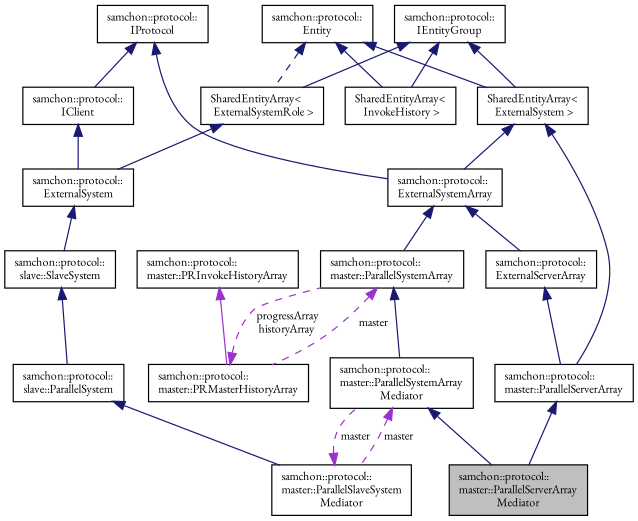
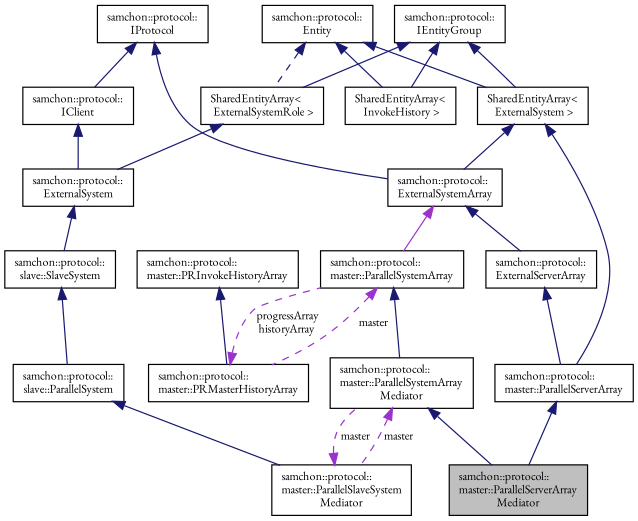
  digraph {
    fontname="EB Garamond"
    rankdir=TB
    node [color=black fillcolor=white fontname="EB Garamond" fontsize=10 shape=record style=filled]
    edge [color=midnightblue dir=back fontname="EB Garamond" fontsize=10 labelfontname=Helvetica labelfontsize=10 style=solid]
    n1 [fillcolor=grey75 fontcolor=black height=0.2 label="samchon::protocol::\lmaster::ParallelServerArray\lMediator" width=0.4]
    n2 [height=0.2 label="samchon::protocol::\lmaster::ParallelSystemArray\lMediator" width=0.4]
    n3 [height=0.2 label="samchon::protocol::\lmaster::ParallelSlaveSystem\lMediator" width=0.4]
    n4 [height=0.2 label="samchon::protocol::\lmaster::ParallelSystemArray" width=0.4]
    n5 [height=0.2 label="samchon::protocol::\lmaster::PRMasterHistoryArray" width=0.4]
    n6 [height=0.2 label="samchon::protocol::\lmaster::ParallelServerArray" width=0.4]
    n7 [height=0.2 label="samchon::protocol::\lExternalSystemArray" width=0.4]
    n8 [height=0.2 label="samchon::protocol::\lExternalServerArray" width=0.4]
    n9 [height=0.2 label="SharedEntityArray\<\l ExternalSystem \>" width=0.4]
    n10 [height=0.2 label="samchon::protocol::\lEntity" width=0.4]
    n11 [height=0.2 label="SharedEntityArray\<\l InvokeHistory \>" width=0.4]
    n12 [height=0.2 label="SharedEntityArray\<\l ExternalSystemRole \>" width=0.4]
    n13 [height=0.2 label="samchon::protocol::\lExternalSystem" width=0.4]
    n14 [height=0.2 label="samchon::protocol::\lIEntityGroup" width=0.4]
    n15 [height=0.2 label="samchon::protocol::\lIProtocol" width=0.4]
    n16 [height=0.2 label="samchon::protocol::\lIClient" width=0.4]
    n17 [height=0.2 label="samchon::protocol::\lmaster::PRInvokeHistoryArray" width=0.4]
    n18 [height=0.2 label="samchon::protocol::\lslave::ParallelSystem" width=0.4]
    n19 [height=0.2 label="samchon::protocol::\lslave::SlaveSystem" width=0.4]
    n2 -> n1
    n2 -> n3 [color=darkorchid3 label=" master" style=dashed]
    n3 -> n2 [color=darkorchid3 label=" master" style=dashed]
    n4 -> n2
    n4 -> n5 [color=darkorchid3 label=" master" style=dashed]
    n5 -> n4 [color=darkorchid3 label=" progressArray\nhistoryArray" style=dashed]
    n6 -> n1
-   n7 -> n4
+   n7 -> n4 [color=darkorchid3]
    n7 -> n8
    n8 -> n6
    n9 -> n6
    n9 -> n7
    n10 -> n9
    n10 -> n11
    n10 -> n12 [style=dashed]
    n12 -> n13
    n13 -> n19
    n14 -> n9
    n14 -> n11
    n14 -> n12
    n15 -> n7
    n15 -> n16
    n16 -> n13
-   n17 -> n5 [color=darkorchid3]
+   n17 -> n5
    n18 -> n3
    n19 -> n18
  }
